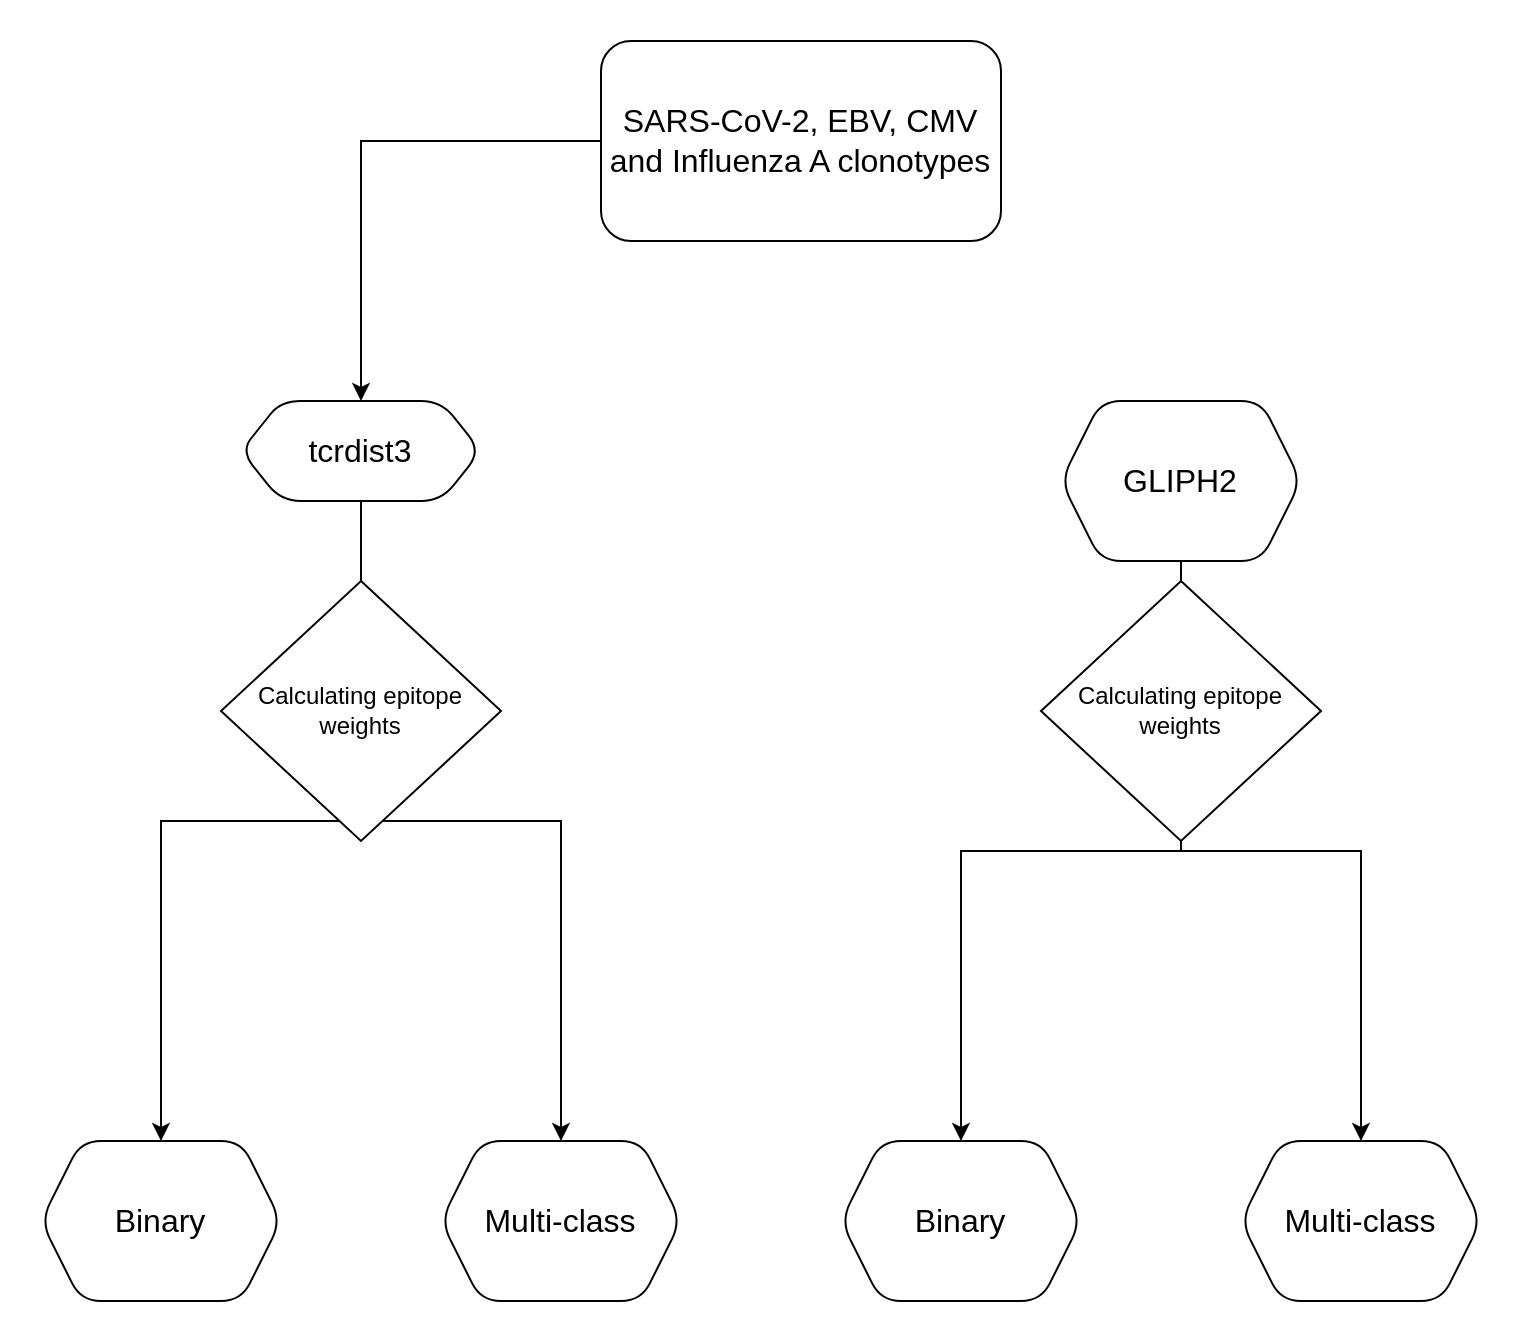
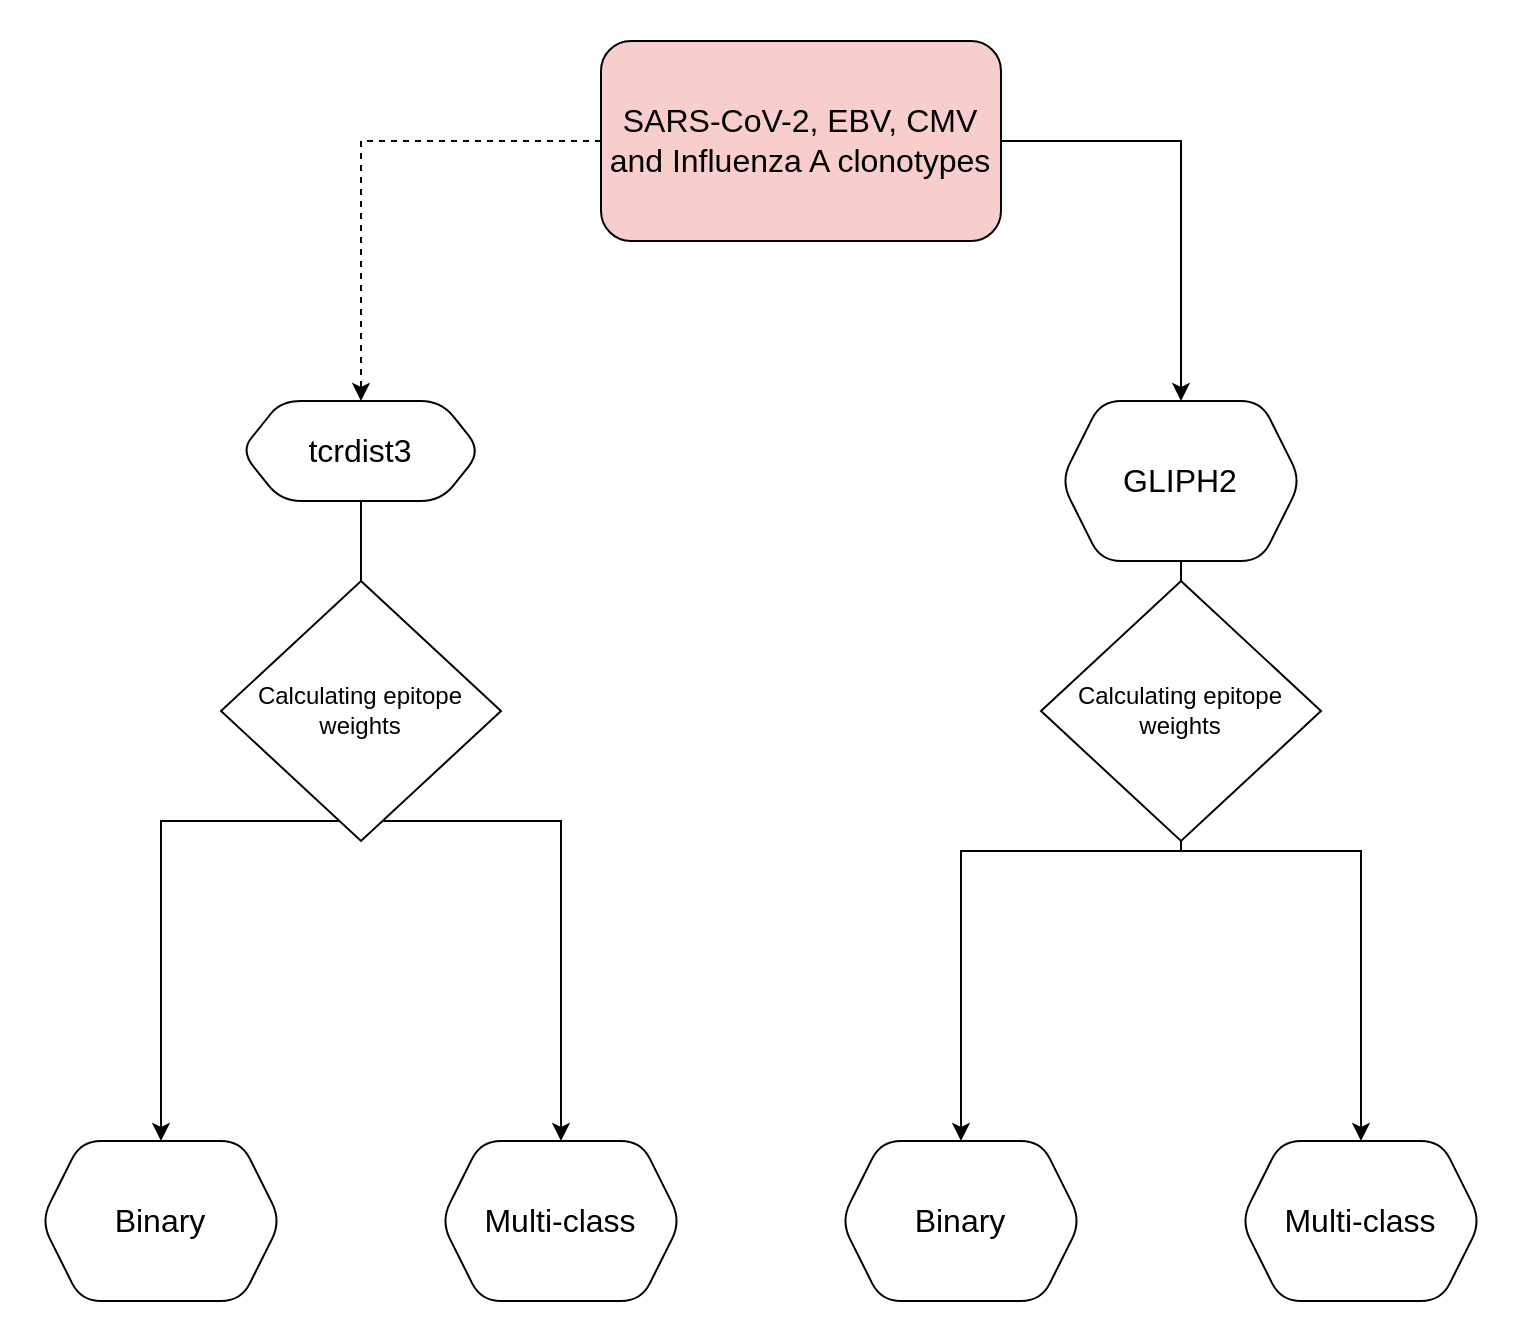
  <mxCell id="0" />
  <mxCell id="1" parent="0" />
- <mxCell id="2" value="" style="edgeStyle=orthogonalEdgeStyle;rounded=0;orthogonalLoop=1;jettySize=auto;html=1;fontSize=16;" parent="1" source="4" target="7" edge="1"><mxGeometry relative="1" as="geometry" /></mxCell>
- <mxCell id="4" value="&lt;font style=&quot;font-size: 16px;&quot;&gt;SARS-CoV-2, EBV, CMV and Influenza A clonotypes&lt;/font&gt;" style="whiteSpace=wrap;html=1;rounded=1;fontSize=16;" parent="1" vertex="1"><mxGeometry x="300" y="20" width="200" height="100" as="geometry" /></mxCell>
+ <mxCell id="2" value="" style="edgeStyle=orthogonalEdgeStyle;rounded=0;orthogonalLoop=1;jettySize=auto;html=1;fontSize=16;dashed=1;" parent="1" source="4" target="7" edge="1"><mxGeometry relative="1" as="geometry" /></mxCell>
+ <mxCell id="3" style="edgeStyle=orthogonalEdgeStyle;rounded=0;orthogonalLoop=1;jettySize=auto;html=1;fontSize=16;" parent="1" source="4" target="10" edge="1"><mxGeometry relative="1" as="geometry" /></mxCell>
+ <mxCell id="4" value="&lt;font style=&quot;font-size: 16px;&quot;&gt;SARS-CoV-2, EBV, CMV and Influenza A clonotypes&lt;/font&gt;" style="whiteSpace=wrap;html=1;rounded=1;fontSize=16;fillColor=#f8cecc;" parent="1" vertex="1"><mxGeometry x="300" y="20" width="200" height="100" as="geometry" /></mxCell>
  <mxCell id="5" value="" style="edgeStyle=orthogonalEdgeStyle;rounded=0;orthogonalLoop=1;jettySize=auto;html=1;fontSize=16;" parent="1" source="7" target="11" edge="1"><mxGeometry relative="1" as="geometry" /></mxCell>
  <mxCell id="6" style="edgeStyle=orthogonalEdgeStyle;rounded=0;orthogonalLoop=1;jettySize=auto;html=1;exitX=0.5;exitY=1;exitDx=0;exitDy=0;fontSize=16;" parent="1" source="7" target="12" edge="1"><mxGeometry relative="1" as="geometry" /></mxCell>
  <mxCell id="7" value="tcrdist3" style="shape=hexagon;perimeter=hexagonPerimeter2;whiteSpace=wrap;html=1;fixedSize=1;rounded=1;fontSize=16;" parent="1" vertex="1"><mxGeometry x="120" y="200" width="120" height="50" as="geometry" /></mxCell>
  <mxCell id="8" style="edgeStyle=orthogonalEdgeStyle;rounded=0;orthogonalLoop=1;jettySize=auto;html=1;exitX=0.5;exitY=1;exitDx=0;exitDy=0;entryX=0.5;entryY=0;entryDx=0;entryDy=0;fontSize=16;" parent="1" source="10" target="13" edge="1"><mxGeometry relative="1" as="geometry" /></mxCell>
  <mxCell id="9" style="edgeStyle=orthogonalEdgeStyle;rounded=0;orthogonalLoop=1;jettySize=auto;html=1;exitX=0.5;exitY=1;exitDx=0;exitDy=0;entryX=0.5;entryY=0;entryDx=0;entryDy=0;fontSize=16;" parent="1" source="10" target="14" edge="1"><mxGeometry relative="1" as="geometry" /></mxCell>
  <mxCell id="10" value="GLIPH2" style="shape=hexagon;perimeter=hexagonPerimeter2;whiteSpace=wrap;html=1;fixedSize=1;rounded=1;fontSize=16;" parent="1" vertex="1"><mxGeometry x="530" y="200" width="120" height="80" as="geometry" /></mxCell>
  <mxCell id="11" value="Binary" style="shape=hexagon;perimeter=hexagonPerimeter2;whiteSpace=wrap;html=1;fixedSize=1;rounded=1;fontSize=16;" parent="1" vertex="1"><mxGeometry x="20" y="570" width="120" height="80" as="geometry" /></mxCell>
  <mxCell id="12" value="Multi-class" style="shape=hexagon;perimeter=hexagonPerimeter2;whiteSpace=wrap;html=1;fixedSize=1;rounded=1;fontSize=16;" parent="1" vertex="1"><mxGeometry x="220" y="570" width="120" height="80" as="geometry" /></mxCell>
  <mxCell id="13" value="Multi-class" style="shape=hexagon;perimeter=hexagonPerimeter2;whiteSpace=wrap;html=1;fixedSize=1;rounded=1;fontSize=16;" parent="1" vertex="1"><mxGeometry x="620" y="570" width="120" height="80" as="geometry" /></mxCell>
  <mxCell id="14" value="Binary" style="shape=hexagon;perimeter=hexagonPerimeter2;whiteSpace=wrap;html=1;fixedSize=1;rounded=1;fontSize=16;" parent="1" vertex="1"><mxGeometry x="420" y="570" width="120" height="80" as="geometry" /></mxCell>
  <mxCell id="15" value="Calculating epitope weights" style="rhombus;whiteSpace=wrap;html=1;" vertex="1" parent="1"><mxGeometry x="110" y="290" width="140" height="130" as="geometry" /></mxCell>
  <mxCell id="16" value="Calculating epitope weights" style="rhombus;whiteSpace=wrap;html=1;" vertex="1" parent="1"><mxGeometry x="520" y="290" width="140" height="130" as="geometry" /></mxCell>
